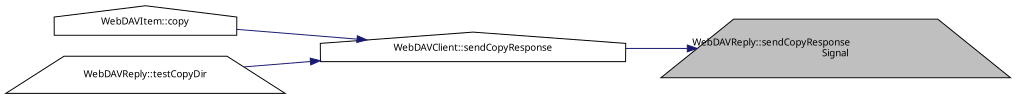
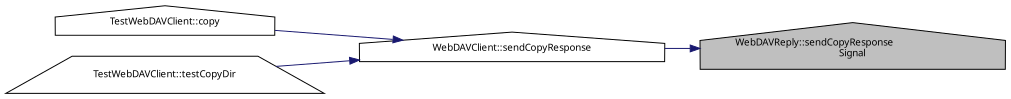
  digraph {
    fontname="Noto Sans"
    rankdir=RL
    node [color=black fillcolor=white fontname="Noto Sans" fontsize=10 shape=trapezium style=filled]
    edge [color=midnightblue dir=back fontname="Noto Sans" fontsize=10 labelfontname=Helvetica labelfontsize=10 style=solid]
-   n1 [fillcolor=grey75 fontcolor=black height=0.2 label="WebDAVReply::sendCopyResponse\lSignal" width=0.4]
+   n1 [fillcolor=grey75 fontcolor=black height=0.2 label="WebDAVReply::sendCopyResponse\lSignal" shape=house width=0.4]
    n2 [height=0.2 label="WebDAVClient::sendCopyResponse" shape=house width=0.4]
-   n3 [height=0.2 label="WebDAVItem::copy" shape=house width=0.4]
-   n4 [height=0.2 label="WebDAVReply::testCopyDir" width=0.4]
+   n3 [height=0.2 label="TestWebDAVClient::copy" shape=house width=0.4]
+   n4 [height=0.2 label="TestWebDAVClient::testCopyDir" width=0.4]
    n1 -> n2
    n2 -> n3
    n2 -> n4
  }
